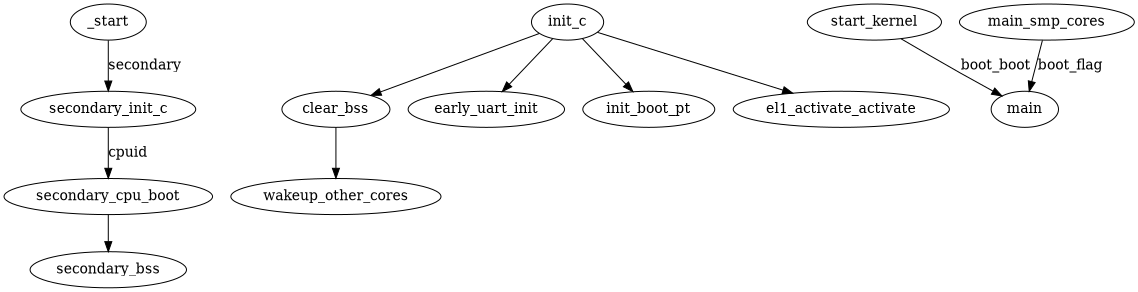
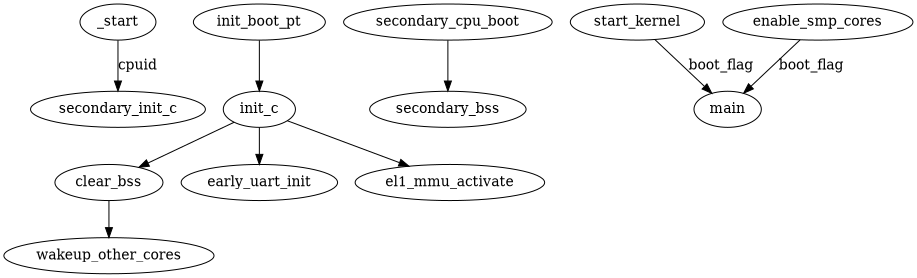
  digraph {
    _start
    secondary_init_c
    init_c
    clear_bss
    early_uart_init
    init_boot_pt
-   el1_mmu_activate [label=el1_activate_activate]
+   el1_mmu_activate
    secondary_cpu_boot
    wakeup_other_cores
    start_kernel
    main
    n12 [label=secondary_bss]
-   enable_smp_cores [label=main_smp_cores]
-   _start -> secondary_init_c [label=secondary]
-   secondary_init_c -> secondary_cpu_boot [label=cpuid]
+   enable_smp_cores
+   _start -> secondary_init_c [label=cpuid]
    init_c -> clear_bss
    init_c -> early_uart_init
-   init_c -> init_boot_pt
+   init_boot_pt -> init_c
    init_c -> el1_mmu_activate
    clear_bss -> wakeup_other_cores
    secondary_cpu_boot -> n12
-   start_kernel -> main [label=boot_boot]
+   start_kernel -> main [label=boot_flag]
    enable_smp_cores -> main [label=boot_flag]
  }
